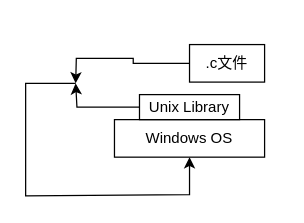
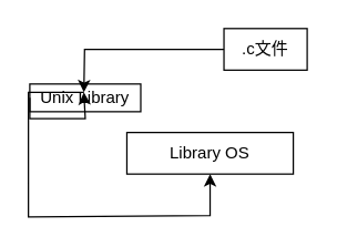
  <mxCell id="0" />
  <mxCell id="1" parent="0" />
- <mxCell id="2" value="Windows OS" style="rounded=0;whiteSpace=wrap;html=1;fillColor=none;" parent="1" vertex="1"><mxGeometry x="91" y="95" width="120" height="30" as="geometry" /></mxCell>
+ <mxCell id="2" value="Library OS" style="rounded=0;whiteSpace=wrap;html=1;fillColor=none;" parent="1" vertex="1"><mxGeometry x="91" y="95" width="120" height="30" as="geometry" /></mxCell>
  <mxCell id="3" style="edgeStyle=orthogonalEdgeStyle;rounded=0;orthogonalLoop=1;jettySize=auto;html=1;exitX=0;exitY=0.5;exitDx=0;exitDy=0;" parent="1" source="4" edge="1"><mxGeometry relative="1" as="geometry"><mxPoint x="60" y="66" as="targetPoint" /><Array as="points"><mxPoint x="61" y="85" /></Array></mxGeometry></mxCell>
- <mxCell id="4" value="Unix Library" style="rounded=0;whiteSpace=wrap;html=1;fillColor=none;" parent="1" vertex="1"><mxGeometry x="111" y="75" width="80" height="20" as="geometry" /></mxCell>
+ <mxCell id="4" value="Unix Library" style="rounded=0;whiteSpace=wrap;html=1;fillColor=none;" parent="1" vertex="1"><mxGeometry x="21" y="60" width="80" height="20" as="geometry" /></mxCell>
  <mxCell id="5" style="edgeStyle=orthogonalEdgeStyle;rounded=0;orthogonalLoop=1;jettySize=auto;html=1;exitX=0;exitY=0.5;exitDx=0;exitDy=0;" parent="1" source="6" edge="1"><mxGeometry relative="1" as="geometry"><mxPoint x="60" y="66" as="targetPoint" /></mxGeometry></mxCell>
- <mxCell id="6" value=".c文件" style="rounded=0;whiteSpace=wrap;html=1;fillColor=none;" parent="1" vertex="1"><mxGeometry x="151" y="35" width="60" height="30" as="geometry" /></mxCell>
+ <mxCell id="6" value=".c文件" style="rounded=0;whiteSpace=wrap;html=1;fillColor=none;" parent="1" vertex="1"><mxGeometry x="161" y="20" width="60" height="30" as="geometry" /></mxCell>
  <mxCell id="7" value="" style="endArrow=classic;html=1;rounded=0;entryX=0.5;entryY=1;entryDx=0;entryDy=0;" parent="1" target="2" edge="1"><mxGeometry width="50" height="50" relative="1" as="geometry"><mxPoint x="60" y="66" as="sourcePoint" /><mxPoint x="10" y="66" as="targetPoint" /><Array as="points"><mxPoint x="20" y="66" /><mxPoint x="20" y="106" /><mxPoint x="20" y="156" /><mxPoint x="151" y="155" /></Array></mxGeometry></mxCell>
